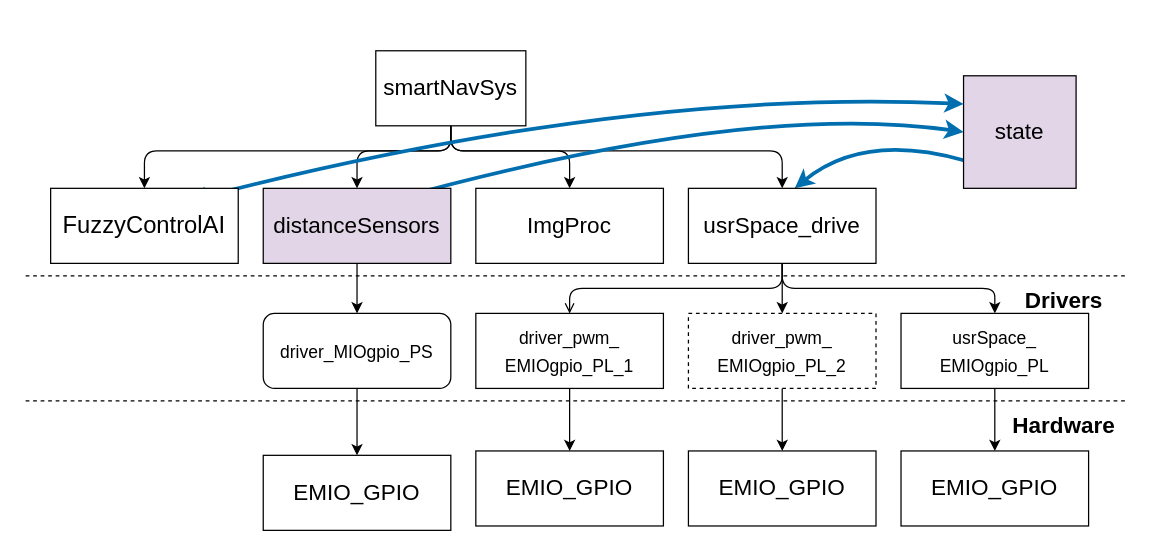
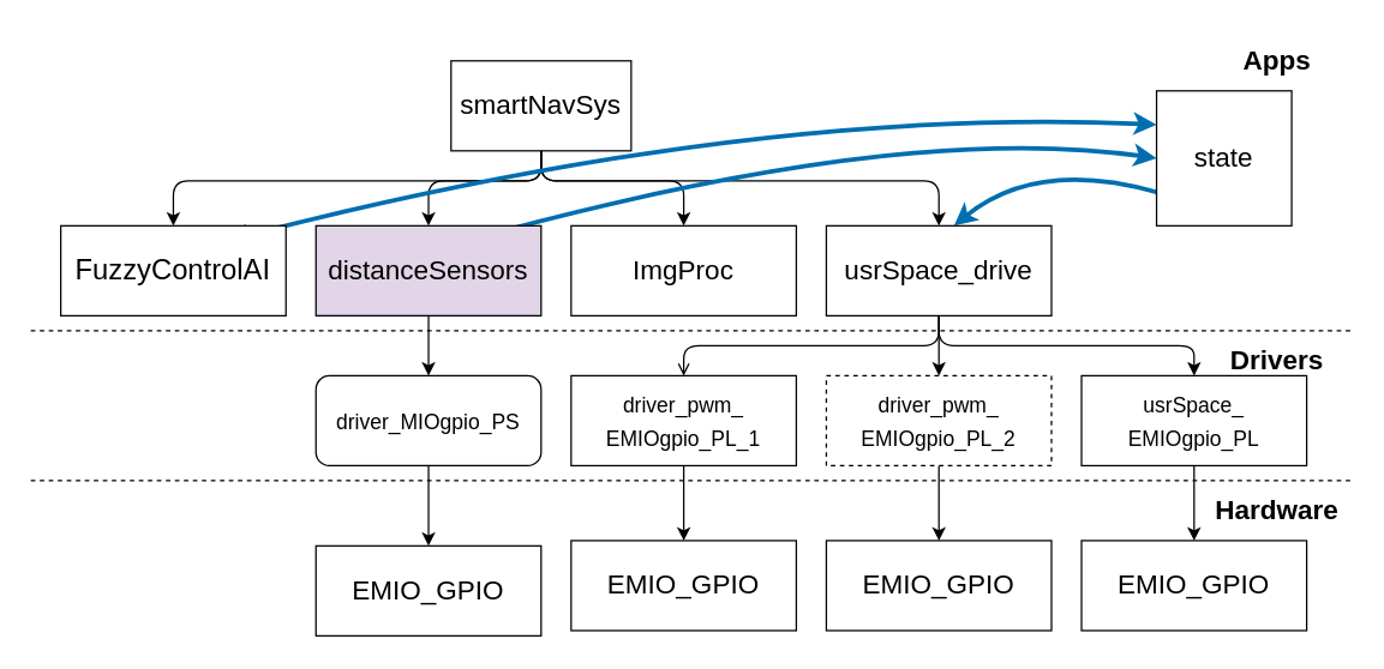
  <mxCell id="0" />
  <mxCell id="1" parent="0" />
  <mxCell id="2" style="edgeStyle=orthogonalEdgeStyle;html=1;entryX=0.5;entryY=0;entryDx=0;entryDy=0;rounded=1;" parent="1" target="17" edge="1"><mxGeometry relative="1" as="geometry"><mxPoint x="360" y="60" as="sourcePoint" /><mxPoint x="120" y="160" as="targetPoint" /><Array as="points"><mxPoint x="360" y="120" /><mxPoint x="115" y="120" /></Array></mxGeometry></mxCell>
  <mxCell id="3" style="edgeStyle=orthogonalEdgeStyle;rounded=1;html=1;entryX=0.5;entryY=0;entryDx=0;entryDy=0;" parent="1" target="20" edge="1"><mxGeometry relative="1" as="geometry"><mxPoint x="360" y="60" as="sourcePoint" /><mxPoint x="440" y="160" as="targetPoint" /><Array as="points"><mxPoint x="360" y="120" /><mxPoint x="455" y="120" /></Array></mxGeometry></mxCell>
  <mxCell id="4" style="edgeStyle=orthogonalEdgeStyle;rounded=1;html=1;entryX=0.5;entryY=0;entryDx=0;entryDy=0;" parent="1" target="19" edge="1"><mxGeometry relative="1" as="geometry"><mxPoint x="360" y="60" as="sourcePoint" /><mxPoint x="280" y="160" as="targetPoint" /><Array as="points"><mxPoint x="360" y="120" /><mxPoint x="285" y="120" /></Array></mxGeometry></mxCell>
  <mxCell id="5" style="edgeStyle=orthogonalEdgeStyle;rounded=1;html=1;exitX=0.5;exitY=1;exitDx=0;exitDy=0;entryX=0.5;entryY=0;entryDx=0;entryDy=0;" parent="1" source="16" target="21" edge="1"><mxGeometry relative="1" as="geometry"><mxPoint x="360" y="60" as="sourcePoint" /><mxPoint x="600.029" y="150" as="targetPoint" /><Array as="points"><mxPoint x="360" y="120" /><mxPoint x="625" y="120" /></Array></mxGeometry></mxCell>
  <mxCell id="6" style="edgeStyle=none;curved=1;html=1;exitX=0.75;exitY=0;exitDx=0;exitDy=0;entryX=0;entryY=0.25;entryDx=0;entryDy=0;startArrow=classic;startFill=1;elbow=vertical;fillColor=#1ba1e2;strokeColor=#006EAF;strokeWidth=3;" parent="1" target="35" edge="1"><mxGeometry relative="1" as="geometry"><mxPoint x="150" y="160" as="sourcePoint" /><Array as="points"><mxPoint x="500" y="70" /></Array><mxPoint x="770" y="80" as="targetPoint" /></mxGeometry></mxCell>
  <mxCell id="7" style="html=1;entryX=0;entryY=0.5;entryDx=0;entryDy=0;startArrow=none;startFill=0;elbow=vertical;exitX=0.75;exitY=0;exitDx=0;exitDy=0;curved=1;fillColor=#1ba1e2;strokeColor=#006EAF;strokeWidth=3;" parent="1" target="35" edge="1"><mxGeometry relative="1" as="geometry"><mxPoint x="310" y="160" as="sourcePoint" /><Array as="points"><mxPoint x="600" y="80" /></Array><mxPoint x="770" y="100" as="targetPoint" /></mxGeometry></mxCell>
  <mxCell id="8" style="edgeStyle=none;curved=1;html=1;fontSize=11;startArrow=none;startFill=0;strokeWidth=1;elbow=vertical;exitX=0.5;exitY=1;exitDx=0;exitDy=0;" parent="1" source="21" target="25" edge="1"><mxGeometry relative="1" as="geometry"><mxPoint x="603.462" y="230" as="sourcePoint" /></mxGeometry></mxCell>
  <mxCell id="9" style="edgeStyle=orthogonalEdgeStyle;html=1;fontSize=11;startArrow=none;startFill=0;strokeWidth=1;elbow=vertical;exitX=0.5;exitY=1;exitDx=0;exitDy=0;entryX=0.5;entryY=0;entryDx=0;entryDy=0;" parent="1" source="21" target="30" edge="1"><mxGeometry relative="1" as="geometry"><mxPoint x="600.029" y="230" as="sourcePoint" /><Array as="points"><mxPoint x="625" y="230" /><mxPoint x="795" y="230" /></Array></mxGeometry></mxCell>
  <mxCell id="10" style="html=1;exitX=0.75;exitY=0;exitDx=0;exitDy=0;entryX=0;entryY=0.75;entryDx=0;entryDy=0;fontSize=18;startArrow=classic;startFill=1;strokeWidth=3;curved=1;fillColor=#1ba1e2;strokeColor=#006EAF;endArrow=none;endFill=0;" parent="1" target="35" edge="1"><mxGeometry relative="1" as="geometry"><mxPoint x="635" y="150" as="sourcePoint" /><Array as="points"><mxPoint x="690" y="105" /></Array><mxPoint x="770" y="120" as="targetPoint" /></mxGeometry></mxCell>
  <mxCell id="11" value="" style="endArrow=none;dashed=1;html=1;rounded=1;" parent="1" edge="1"><mxGeometry width="50" height="50" relative="1" as="geometry"><mxPoint y="320" as="sourcePoint" x="20" /><mxPoint x="900" y="320" as="targetPoint" /></mxGeometry></mxCell>
  <mxCell id="12" value="&lt;font style=&quot;font-size: 18px;&quot;&gt;Drivers&lt;/font&gt;" style="text;strokeColor=none;fillColor=none;html=1;fontSize=18;fontStyle=1;verticalAlign=middle;align=center;" parent="1" vertex="1"><mxGeometry x="800" y="220" width="100" height="40" as="geometry" /></mxCell>
+ <mxCell id="13" value="Apps" style="text;strokeColor=none;fillColor=none;html=1;fontSize=18;fontStyle=1;verticalAlign=middle;align=center;" parent="1" vertex="1"><mxGeometry x="800" y="20" width="100" height="40" as="geometry" /></mxCell>
  <mxCell id="14" value="Hardware" style="text;strokeColor=none;fillColor=none;html=1;fontSize=18;fontStyle=1;verticalAlign=middle;align=center;" parent="1" vertex="1"><mxGeometry x="800" y="320" width="100" height="40" as="geometry" /></mxCell>
  <mxCell id="15" value="" style="endArrow=none;dashed=1;html=1;rounded=1;" parent="1" edge="1"><mxGeometry width="50" height="50" relative="1" as="geometry"><mxPoint y="220" as="sourcePoint" x="20" /><mxPoint x="900" y="220" as="targetPoint" /></mxGeometry></mxCell>
  <mxCell id="16" value="&lt;span&gt;&lt;font style=&quot;font-size: 18px&quot;&gt;smartNavSys&lt;/font&gt;&lt;/span&gt;" style="rounded=0;whiteSpace=wrap;html=1;fontSize=14;" parent="1" vertex="1"><mxGeometry x="300" y="40" width="120" height="60" as="geometry" /></mxCell>
  <mxCell id="17" value="&lt;span style=&quot;font-size: 19px&quot;&gt;FuzzyControlAI&lt;/span&gt;" style="rounded=0;whiteSpace=wrap;html=1;fontSize=18;" parent="1" vertex="1"><mxGeometry x="40" y="150" width="150" height="60" as="geometry" /></mxCell>
  <mxCell id="18" style="edgeStyle=none;curved=1;html=1;fontSize=14;startArrow=none;startFill=0;endArrow=classic;endFill=1;strokeWidth=1;" parent="1" source="19" target="23" edge="1"><mxGeometry relative="1" as="geometry" /></mxCell>
  <mxCell id="19" value="&lt;span&gt;distanceSensors&lt;/span&gt;" style="rounded=0;whiteSpace=wrap;html=1;fontSize=18;fillColor=#e1d5e7;" parent="1" vertex="1"><mxGeometry x="210" y="150" width="150" height="60" as="geometry" /></mxCell>
  <mxCell id="20" value="&lt;span&gt;ImgProc&lt;/span&gt;" style="rounded=0;whiteSpace=wrap;html=1;fontSize=18;" parent="1" vertex="1"><mxGeometry x="380" y="150" width="150" height="60" as="geometry" /></mxCell>
  <mxCell id="21" value="&lt;span&gt;usrSpace_drive&lt;/span&gt;" style="rounded=0;whiteSpace=wrap;html=1;fontSize=18;" parent="1" vertex="1"><mxGeometry x="550" y="150" width="150" height="60" as="geometry" /></mxCell>
  <mxCell id="22" style="edgeStyle=none;curved=1;html=1;fontSize=18;startArrow=none;startFill=0;endArrow=classic;endFill=1;strokeWidth=1;" parent="1" source="23" target="34" edge="1"><mxGeometry relative="1" as="geometry" /></mxCell>
  <mxCell id="23" value="&lt;span style=&quot;font-size: 14px&quot;&gt;driver_&lt;/span&gt;&lt;span style=&quot;font-size: 14px&quot;&gt;MIOgpio_PS&lt;/span&gt;" style="whiteSpace=wrap;html=1;fontSize=18;rounded=1;" parent="1" vertex="1"><mxGeometry x="210" y="250" width="150" height="60" as="geometry" /></mxCell>
  <mxCell id="24" style="edgeStyle=none;curved=1;html=1;entryX=0.5;entryY=0;entryDx=0;entryDy=0;fontSize=18;startArrow=none;startFill=0;endArrow=classic;endFill=1;strokeWidth=1;" parent="1" source="25" target="32" edge="1"><mxGeometry relative="1" as="geometry" /></mxCell>
  <mxCell id="25" value="&lt;span style=&quot;font-size: 14px&quot;&gt;driver_pwm_&lt;/span&gt;&lt;br style=&quot;font-size: 14px&quot;&gt;&lt;span style=&quot;font-size: 14px&quot;&gt;EMIOgpio_PL_2&lt;/span&gt;" style="rounded=0;whiteSpace=wrap;html=1;fontSize=18;dashed=1;" parent="1" vertex="1"><mxGeometry x="550" y="250" width="150" height="60" as="geometry" /></mxCell>
  <mxCell id="26" style="edgeStyle=none;curved=1;html=1;entryX=0.5;entryY=0;entryDx=0;entryDy=0;fontSize=18;startArrow=none;startFill=0;endArrow=classic;endFill=1;strokeWidth=1;" parent="1" source="27" target="33" edge="1"><mxGeometry relative="1" as="geometry" /></mxCell>
  <mxCell id="27" value="&lt;span style=&quot;font-size: 14px&quot;&gt;driver_pwm_&lt;/span&gt;&lt;br style=&quot;font-size: 14px&quot;&gt;&lt;span style=&quot;font-size: 14px&quot;&gt;EMIOgpio_PL_1&lt;/span&gt;" style="rounded=0;whiteSpace=wrap;html=1;fontSize=18;" parent="1" vertex="1"><mxGeometry x="380" y="250" width="150" height="60" as="geometry" /></mxCell>
  <mxCell id="28" value="" style="edgeStyle=orthogonalEdgeStyle;html=1;entryX=0.5;entryY=0;entryDx=0;entryDy=0;fontSize=11;startArrow=none;startFill=0;strokeWidth=1;elbow=vertical;exitX=0.5;exitY=1;exitDx=0;exitDy=0;endArrow=open;endFill=1;" parent="1" source="21" target="27" edge="1"><mxGeometry relative="1" as="geometry"><mxPoint x="625" y="210" as="sourcePoint" /><mxPoint x="440" y="320" as="targetPoint" /><Array as="points"><mxPoint x="625" y="230" /></Array></mxGeometry></mxCell>
  <mxCell id="29" style="edgeStyle=none;curved=1;html=1;fontSize=18;startArrow=none;startFill=0;endArrow=classic;endFill=1;strokeWidth=1;" parent="1" source="30" target="31" edge="1"><mxGeometry relative="1" as="geometry" /></mxCell>
  <mxCell id="30" value="&lt;span style=&quot;font-size: 14px&quot;&gt;usrSpace_&lt;br&gt;&lt;/span&gt;&lt;span style=&quot;font-size: 14px&quot;&gt;EMIOgpio_PL&lt;/span&gt;" style="rounded=0;whiteSpace=wrap;html=1;fontSize=18;" parent="1" vertex="1"><mxGeometry x="720" y="250" width="150" height="60" as="geometry" /></mxCell>
  <mxCell id="31" value="&lt;font style=&quot;font-size: 18px&quot;&gt;EMIO_GPIO&lt;/font&gt;" style="rounded=0;whiteSpace=wrap;html=1;fontSize=18;" parent="1" vertex="1"><mxGeometry x="720" y="360" width="150" height="60" as="geometry" /></mxCell>
  <mxCell id="32" value="&lt;font style=&quot;font-size: 18px&quot;&gt;EMIO_GPIO&lt;/font&gt;" style="rounded=0;whiteSpace=wrap;html=1;fontSize=18;" parent="1" vertex="1"><mxGeometry x="550" y="360" width="150" height="60" as="geometry" /></mxCell>
  <mxCell id="33" value="&lt;font style=&quot;font-size: 18px&quot;&gt;EMIO_GPIO&lt;/font&gt;" style="rounded=0;whiteSpace=wrap;html=1;fontSize=18;" parent="1" vertex="1"><mxGeometry x="380" y="360" width="150" height="60" as="geometry" /></mxCell>
  <mxCell id="34" value="&lt;font style=&quot;font-size: 18px&quot;&gt;EMIO_GPIO&lt;/font&gt;" style="rounded=0;whiteSpace=wrap;html=1;fontSize=18;" parent="1" vertex="1"><mxGeometry x="210" y="363.5" width="150" height="60" as="geometry" /></mxCell>
- <mxCell id="35" value="&lt;span style=&quot;font-size: 18px;&quot;&gt;state&lt;/span&gt;" style="whiteSpace=wrap;html=1;aspect=fixed;fontSize=18;fillColor=#e1d5e7;" vertex="1" parent="1"><mxGeometry x="770" y="60" width="90" height="90" as="geometry" /></mxCell>
+ <mxCell id="35" value="&lt;span style=&quot;font-size: 18px;&quot;&gt;state&lt;/span&gt;" style="whiteSpace=wrap;html=1;aspect=fixed;fontSize=18;" vertex="1" parent="1"><mxGeometry x="770" y="60" width="90" height="90" as="geometry" /></mxCell>
